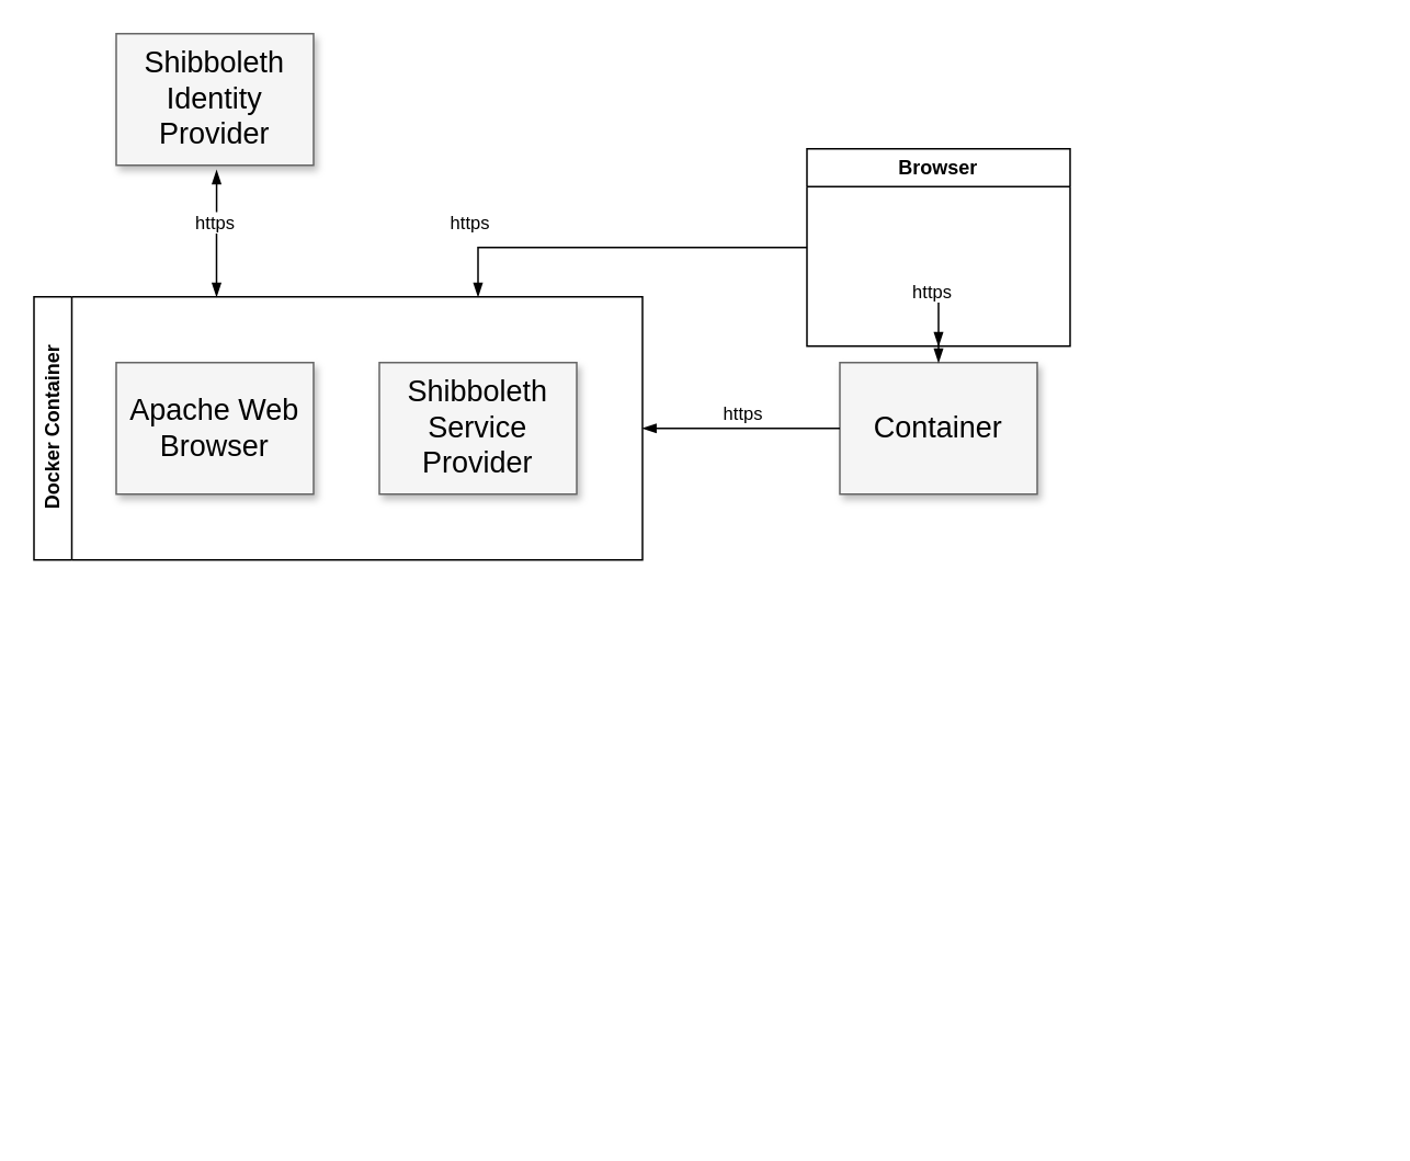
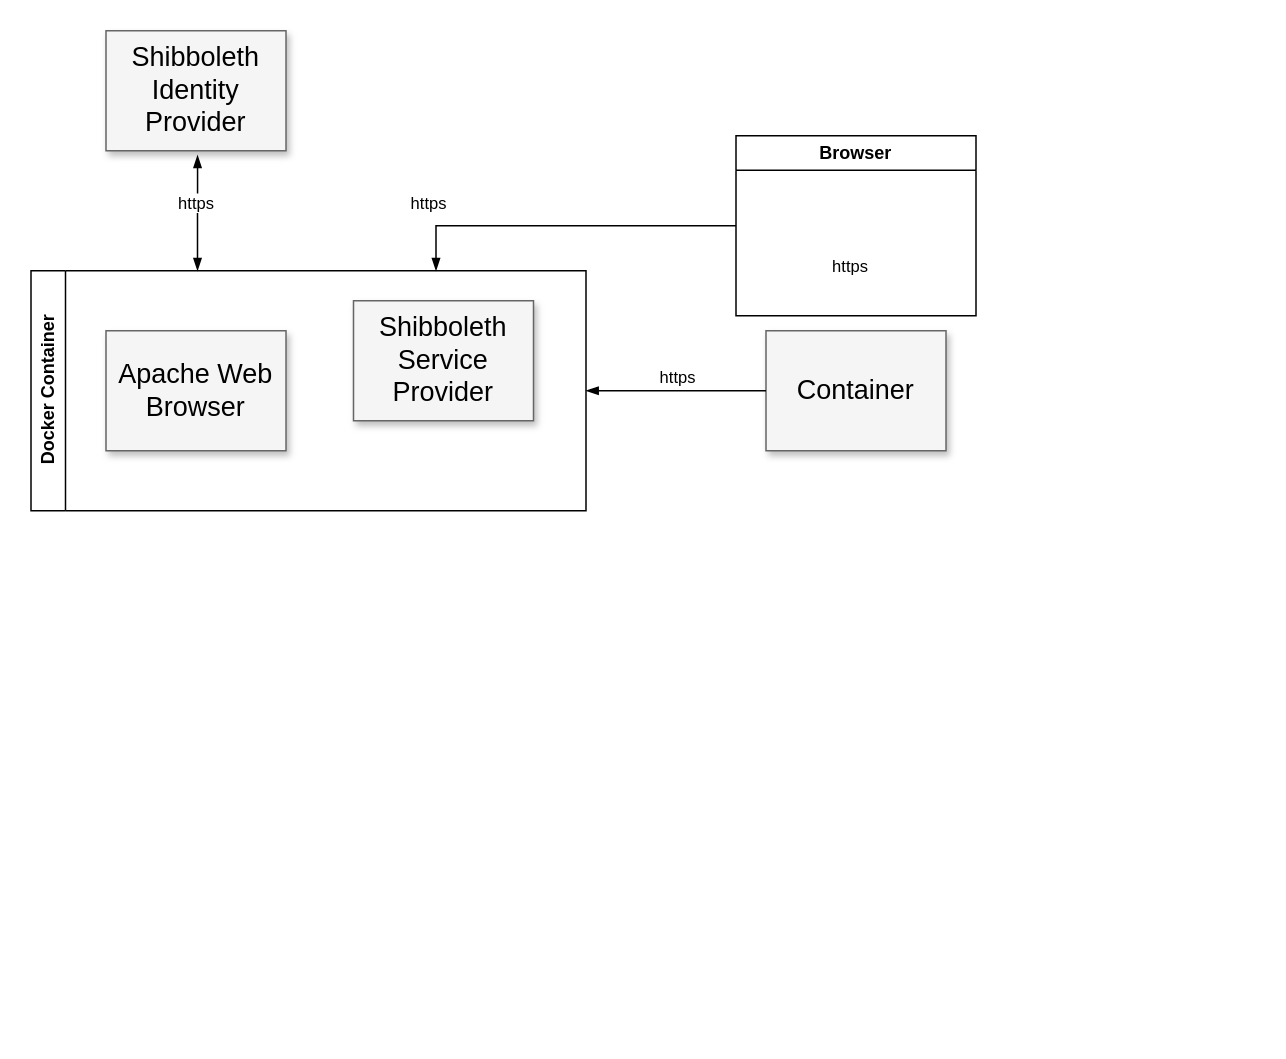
  <mxCell id="0" style=";html=1;" />
  <mxCell id="1" style=";html=1;" parent="0" />
  <mxCell id="2" value="Shibboleth Identity Provider" style="whiteSpace=wrap;html=1;shadow=1;fontSize=18;fillColor=#f5f5f5;strokeColor=#666666;" parent="1" vertex="1"><mxGeometry x="70" y="20" width="120" height="80" as="geometry" /></mxCell>
- <mxCell id="3" value="Shibboleth Service Provider" style="whiteSpace=wrap;html=1;shadow=1;fontSize=18;fillColor=#f5f5f5;strokeColor=#666666;" parent="1" vertex="1"><mxGeometry x="230" y="220" width="120" height="80" as="geometry" /></mxCell>
+ <mxCell id="3" value="Shibboleth Service Provider" style="whiteSpace=wrap;html=1;shadow=1;fontSize=18;fillColor=#f5f5f5;strokeColor=#666666;" parent="1" vertex="1"><mxGeometry x="235" y="200" width="120" height="80" as="geometry" /></mxCell>
  <mxCell id="4" style="edgeStyle=elbowEdgeStyle;rounded=0;html=1;startArrow=blockThin;startFill=1;jettySize=auto;orthogonalLoop=1;fontSize=18;exitX=0.592;exitY=1.038;exitDx=0;exitDy=0;entryX=0.25;entryY=0;entryDx=0;entryDy=0;endArrow=blockThin;endFill=1;exitPerimeter=0;" parent="1" edge="1"><mxGeometry relative="1" as="geometry"><mxPoint x="131.04" y="103.04" as="sourcePoint" /><mxPoint x="130.5" y="180" as="targetPoint" /><Array as="points"><mxPoint x="131" y="140" /><mxPoint x="815" y="664" /></Array></mxGeometry></mxCell>
  <mxCell id="5" value="Apache Web Browser" style="whiteSpace=wrap;html=1;shadow=1;fontSize=18;fillColor=#f5f5f5;strokeColor=#666666;" vertex="1" parent="1"><mxGeometry x="70" y="220" width="120" height="80" as="geometry" /></mxCell>
  <mxCell id="6" value="Container" style="whiteSpace=wrap;html=1;shadow=1;fontSize=18;fillColor=#f5f5f5;strokeColor=#666666;" vertex="1" parent="1"><mxGeometry x="510" y="220" width="120" height="80" as="geometry" /></mxCell>
  <mxCell id="7" value="Browser" style="swimlane;whiteSpace=wrap;html=1;" vertex="1" parent="1"><mxGeometry x="490" y="90" width="160" height="120" as="geometry" /></mxCell>
  <mxCell id="8" value="Docker Container" style="swimlane;horizontal=0;whiteSpace=wrap;html=1;" vertex="1" parent="1"><mxGeometry x="20" y="180" width="370" height="160" as="geometry" /></mxCell>
  <mxCell id="9" style="edgeStyle=elbowEdgeStyle;rounded=0;html=1;startArrow=none;startFill=0;jettySize=auto;orthogonalLoop=1;fontSize=18;exitX=0;exitY=0.5;exitDx=0;exitDy=0;endArrow=blockThin;endFill=1;" edge="1" parent="1" source="6"><mxGeometry relative="1" as="geometry"><mxPoint x="141.04" y="113.04" as="sourcePoint" /><mxPoint x="390" y="260" as="targetPoint" /><Array as="points"><mxPoint x="460" y="270" /><mxPoint x="825" y="674" /></Array></mxGeometry></mxCell>
  <mxCell id="10" value="https" style="edgeLabel;html=1;align=center;verticalAlign=middle;resizable=0;points=[];" vertex="1" connectable="0" parent="9"><mxGeometry x="0.467" y="-3" relative="1" as="geometry"><mxPoint x="28" y="-7" as="offset" /></mxGeometry></mxCell>
- <mxCell id="11" value="" style="edgeStyle=elbowEdgeStyle;rounded=0;html=1;startArrow=blockThin;startFill=1;jettySize=auto;orthogonalLoop=1;fontSize=18;exitX=0.5;exitY=1;exitDx=0;exitDy=0;entryX=0.5;entryY=0;entryDx=0;entryDy=0;endArrow=blockThin;endFill=1;elbow=horizontal;" edge="1" parent="1" source="7" target="6"><mxGeometry relative="1" as="geometry"><mxPoint x="141.04" y="113.04" as="sourcePoint" /><mxPoint x="140.5" y="190" as="targetPoint" /><Array as="points"><mxPoint x="570" y="180" /><mxPoint x="825" y="674" /></Array></mxGeometry></mxCell>
  <mxCell id="12" style="edgeStyle=elbowEdgeStyle;rounded=0;html=1;startArrow=none;startFill=0;jettySize=auto;orthogonalLoop=1;fontSize=18;exitX=0;exitY=0.5;exitDx=0;exitDy=0;endArrow=blockThin;endFill=1;" edge="1" parent="1" source="7"><mxGeometry relative="1" as="geometry"><mxPoint x="580" y="150" as="sourcePoint" /><mxPoint x="290" y="180" as="targetPoint" /><Array as="points"><mxPoint x="290" y="80" /><mxPoint x="835" y="684" /></Array></mxGeometry></mxCell>
  <mxCell id="13" value="https" style="edgeLabel;html=1;align=center;verticalAlign=middle;resizable=0;points=[];" vertex="1" connectable="0" parent="1"><mxGeometry x="450" y="260" as="geometry"><mxPoint x="115" y="-84" as="offset" /></mxGeometry></mxCell>
  <mxCell id="14" value="https" style="edgeLabel;html=1;align=center;verticalAlign=middle;resizable=0;points=[];" vertex="1" connectable="0" parent="1"><mxGeometry x="360" y="330" as="geometry"><mxPoint x="-76" y="-196" as="offset" /></mxGeometry></mxCell>
  <mxCell id="15" value="https" style="edgeLabel;html=1;align=center;verticalAlign=middle;resizable=0;points=[];" vertex="1" connectable="0" parent="1"><mxGeometry x="205" y="330" as="geometry"><mxPoint x="-76" y="-196" as="offset" /></mxGeometry></mxCell>
